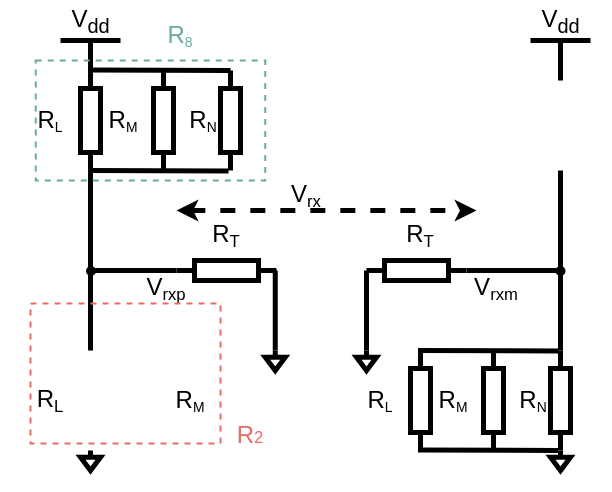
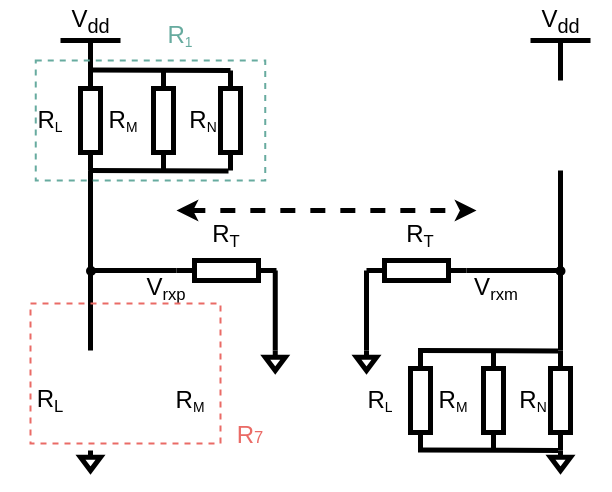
  <mxCell id="0" />
  <mxCell id="1" parent="0" />
  <mxCell id="2" value="" style="pointerEvents=1;verticalLabelPosition=bottom;shadow=0;dashed=0;align=center;html=1;verticalAlign=top;shape=mxgraph.electrical.resistors.resistor_1;direction=south;strokeWidth=5;" parent="1" vertex="1"><mxGeometry x="80" y="70" width="20" height="100" as="geometry" /></mxCell>
  <mxCell id="3" value="" style="pointerEvents=1;verticalLabelPosition=bottom;shadow=0;dashed=0;align=center;html=1;verticalAlign=top;shape=mxgraph.electrical.resistors.resistor_1;direction=west;strokeWidth=5;" parent="1" vertex="1"><mxGeometry x="176" y="260" width="100" height="20" as="geometry" /></mxCell>
  <mxCell id="4" value="" style="pointerEvents=1;verticalLabelPosition=bottom;shadow=0;dashed=0;align=center;html=1;verticalAlign=top;shape=mxgraph.electrical.resistors.resistor_1;direction=west;strokeWidth=5;" parent="1" vertex="1"><mxGeometry x="366" y="260" width="100" height="20" as="geometry" /></mxCell>
  <mxCell id="5" value="" style="endArrow=none;html=1;rounded=0;exitX=0;exitY=0.5;exitDx=0;exitDy=0;exitPerimeter=0;strokeWidth=5;" parent="1" edge="1"><mxGeometry width="50" height="50" relative="1" as="geometry"><mxPoint x="90" y="350" as="sourcePoint" /><mxPoint x="90" y="170" as="targetPoint" /></mxGeometry></mxCell>
  <mxCell id="6" value="" style="endArrow=none;html=1;rounded=0;exitX=0;exitY=0.5;exitDx=0;exitDy=0;exitPerimeter=0;strokeWidth=5;" parent="1" edge="1"><mxGeometry width="50" height="50" relative="1" as="geometry"><mxPoint x="560" y="350" as="sourcePoint" /><mxPoint x="560" y="170" as="targetPoint" /></mxGeometry></mxCell>
  <mxCell id="7" value="" style="endArrow=none;html=1;rounded=0;entryX=1;entryY=0.5;entryDx=0;entryDy=0;entryPerimeter=0;strokeWidth=5;" parent="1" target="3" edge="1"><mxGeometry width="50" height="50" relative="1" as="geometry"><mxPoint x="90" y="270" as="sourcePoint" /><mxPoint x="170" y="270" as="targetPoint" /></mxGeometry></mxCell>
  <mxCell id="8" value="" style="endArrow=none;html=1;rounded=0;strokeWidth=5;" parent="1" edge="1"><mxGeometry width="50" height="50" relative="1" as="geometry"><mxPoint x="466" y="269.99" as="sourcePoint" /><mxPoint x="560" y="270" as="targetPoint" /></mxGeometry></mxCell>
  <mxCell id="9" value="V&lt;sub&gt;dd&lt;/sub&gt;" style="verticalLabelPosition=top;verticalAlign=bottom;shape=mxgraph.electrical.signal_sources.vdd;shadow=0;dashed=0;align=center;strokeWidth=5;fontSize=24;html=1;flipV=1;" parent="1" vertex="1"><mxGeometry x="60" y="40" width="60" height="40" as="geometry" /></mxCell>
  <mxCell id="10" value="V&lt;sub&gt;dd&lt;/sub&gt;" style="verticalLabelPosition=top;verticalAlign=bottom;shape=mxgraph.electrical.signal_sources.vdd;shadow=0;dashed=0;align=center;strokeWidth=5;fontSize=24;html=1;flipV=1;" parent="1" vertex="1"><mxGeometry x="530" y="40" width="60" height="40" as="geometry" /></mxCell>
  <mxCell id="11" value="" style="pointerEvents=1;verticalLabelPosition=bottom;shadow=0;dashed=0;align=center;html=1;verticalAlign=top;shape=mxgraph.electrical.signal_sources.signal_ground;strokeWidth=5;" parent="1" vertex="1"><mxGeometry x="80" y="450" width="20" height="20" as="geometry" /></mxCell>
  <mxCell id="12" value="" style="pointerEvents=1;verticalLabelPosition=bottom;shadow=0;dashed=0;align=center;html=1;verticalAlign=top;shape=mxgraph.electrical.signal_sources.signal_ground;strokeWidth=5;" parent="1" vertex="1"><mxGeometry x="550" y="450" width="20" height="20" as="geometry" /></mxCell>
  <mxCell id="13" value="&lt;font style=&quot;font-size: 24px;&quot;&gt;R&lt;/font&gt;&lt;font style=&quot;font-size: 20px;&quot;&gt;&lt;sub&gt;L&lt;/sub&gt;&lt;/font&gt;" style="text;html=1;strokeColor=none;fillColor=none;align=center;verticalAlign=middle;whiteSpace=wrap;rounded=0;strokeWidth=5;" parent="1" vertex="1"><mxGeometry x="20" y="385" width="60" height="30" as="geometry" /></mxCell>
  <mxCell id="14" value="&lt;font style=&quot;&quot;&gt;&lt;font style=&quot;font-size: 24px;&quot;&gt;R&lt;/font&gt;&lt;font style=&quot;font-size: 16.667px;&quot;&gt;&lt;sub&gt;L&lt;/sub&gt;&lt;/font&gt;&lt;/font&gt;" style="text;html=1;strokeColor=none;fillColor=none;align=center;verticalAlign=middle;whiteSpace=wrap;rounded=0;strokeWidth=5;" parent="1" vertex="1"><mxGeometry x="20" y="105" width="60" height="30" as="geometry" /></mxCell>
  <mxCell id="15" value="&lt;font style=&quot;font-size: 24px;&quot;&gt;R&lt;/font&gt;&lt;font style=&quot;font-size: 20px;&quot;&gt;&lt;sub&gt;T&lt;/sub&gt;&lt;/font&gt;" style="text;html=1;strokeColor=none;fillColor=none;align=center;verticalAlign=middle;whiteSpace=wrap;rounded=0;strokeWidth=5;" parent="1" vertex="1"><mxGeometry x="196" y="220" width="60" height="30" as="geometry" /></mxCell>
  <mxCell id="16" value="&lt;font style=&quot;font-size: 24px;&quot;&gt;R&lt;/font&gt;&lt;font style=&quot;font-size: 20px;&quot;&gt;&lt;sub&gt;T&lt;/sub&gt;&lt;/font&gt;" style="text;html=1;strokeColor=none;fillColor=none;align=center;verticalAlign=middle;whiteSpace=wrap;rounded=0;strokeWidth=5;" parent="1" vertex="1"><mxGeometry x="390" y="220" width="60" height="30" as="geometry" /></mxCell>
  <mxCell id="17" value="&lt;font style=&quot;font-size: 24px;&quot;&gt;V&lt;/font&gt;&lt;font style=&quot;font-size: 20px;&quot;&gt;&lt;sub&gt;rxp&lt;/sub&gt;&lt;/font&gt;" style="text;html=1;strokeColor=none;fillColor=none;align=center;verticalAlign=middle;whiteSpace=wrap;rounded=0;strokeWidth=5;" parent="1" vertex="1"><mxGeometry x="136" y="273" width="60" height="30" as="geometry" /></mxCell>
  <mxCell id="18" value="&lt;font style=&quot;font-size: 24px;&quot;&gt;V&lt;/font&gt;&lt;font style=&quot;font-size: 20px;&quot;&gt;&lt;sub&gt;rxm&lt;/sub&gt;&lt;/font&gt;" style="text;html=1;strokeColor=none;fillColor=none;align=center;verticalAlign=middle;whiteSpace=wrap;rounded=0;strokeWidth=5;" parent="1" vertex="1"><mxGeometry x="466" y="273" width="60" height="30" as="geometry" /></mxCell>
  <mxCell id="19" value="" style="ellipse;whiteSpace=wrap;html=1;aspect=fixed;fontSize=24;strokeWidth=5;fillColor=#000000;" parent="1" vertex="1"><mxGeometry x="88" y="268" width="5" height="5" as="geometry" /></mxCell>
  <mxCell id="20" value="" style="ellipse;whiteSpace=wrap;html=1;aspect=fixed;fontSize=24;strokeWidth=5;fillColor=#000000;" parent="1" vertex="1"><mxGeometry x="557.5" y="268" width="5" height="5" as="geometry" /></mxCell>
  <mxCell id="21" value="" style="endArrow=classic;startArrow=classic;html=1;rounded=0;fontSize=24;strokeWidth=5;dashed=1;" parent="1" edge="1"><mxGeometry width="50" height="50" relative="1" as="geometry"><mxPoint x="176" y="210" as="sourcePoint" /><mxPoint x="476" y="210" as="targetPoint" /></mxGeometry></mxCell>
- <mxCell id="22" value="&lt;font style=&quot;font-size: 24px;&quot;&gt;V&lt;/font&gt;&lt;font style=&quot;font-size: 20px;&quot;&gt;&lt;sub&gt;rx&lt;/sub&gt;&lt;/font&gt;" style="text;html=1;strokeColor=none;fillColor=none;align=center;verticalAlign=middle;whiteSpace=wrap;rounded=0;strokeWidth=5;" parent="1" vertex="1"><mxGeometry x="276" y="180" width="60" height="30" as="geometry" /></mxCell>
  <mxCell id="23" value="&lt;font style=&quot;font-size: 24px;&quot;&gt;R&lt;/font&gt;&lt;font style=&quot;font-size: 16.667px;&quot;&gt;&lt;sub&gt;M&lt;/sub&gt;&lt;/font&gt;" style="text;html=1;strokeColor=none;fillColor=none;align=center;verticalAlign=middle;whiteSpace=wrap;rounded=0;strokeWidth=5;" parent="1" vertex="1"><mxGeometry x="160" y="385" width="60" height="30" as="geometry" /></mxCell>
  <mxCell id="24" value="" style="rounded=0;whiteSpace=wrap;html=1;fontSize=24;strokeWidth=2;fillColor=none;dashed=1;strokeColor=#67AB9F;" parent="1" vertex="1"><mxGeometry x="35.25" y="60" width="229.5" height="120" as="geometry" /></mxCell>
  <mxCell id="25" value="" style="rounded=0;whiteSpace=wrap;html=1;fontSize=24;strokeWidth=2;fillColor=none;dashed=1;strokeColor=#EA6B66;" parent="1" vertex="1"><mxGeometry x="30" y="303" width="190" height="140" as="geometry" /></mxCell>
- <mxCell id="26" value="&lt;font color=&quot;#67ab9f&quot;&gt;&lt;font style=&quot;font-size: 24px;&quot;&gt;R&lt;/font&gt;&lt;font style=&quot;font-size: 16.667px;&quot;&gt;&lt;sub&gt;8&lt;/sub&gt;&lt;/font&gt;&lt;/font&gt;" style="text;html=1;strokeColor=none;fillColor=none;align=center;verticalAlign=middle;whiteSpace=wrap;rounded=0;strokeWidth=5;" parent="1" vertex="1"><mxGeometry x="150" y="20" width="60" height="30" as="geometry" /></mxCell>
- <mxCell id="27" value="&lt;font color=&quot;#ea6b66&quot;&gt;&lt;font style=&quot;font-size: 24px;&quot;&gt;R&lt;/font&gt;&lt;font style=&quot;font-size: 16.667px;&quot;&gt;2&lt;/font&gt;&lt;/font&gt;" style="text;html=1;strokeColor=none;fillColor=none;align=center;verticalAlign=middle;whiteSpace=wrap;rounded=0;strokeWidth=5;" parent="1" vertex="1"><mxGeometry x="220" y="420" width="60" height="30" as="geometry" /></mxCell>
+ <mxCell id="26" value="&lt;font color=&quot;#67ab9f&quot;&gt;&lt;font style=&quot;font-size: 24px;&quot;&gt;R&lt;/font&gt;&lt;font style=&quot;font-size: 16.667px;&quot;&gt;&lt;sub&gt;1&lt;/sub&gt;&lt;/font&gt;&lt;/font&gt;" style="text;html=1;strokeColor=none;fillColor=none;align=center;verticalAlign=middle;whiteSpace=wrap;rounded=0;strokeWidth=5;" parent="1" vertex="1"><mxGeometry x="150" y="20" width="60" height="30" as="geometry" /></mxCell>
+ <mxCell id="27" value="&lt;font color=&quot;#ea6b66&quot;&gt;&lt;font style=&quot;font-size: 24px;&quot;&gt;R&lt;/font&gt;&lt;font style=&quot;font-size: 16.667px;&quot;&gt;7&lt;/font&gt;&lt;/font&gt;" style="text;html=1;strokeColor=none;fillColor=none;align=center;verticalAlign=middle;whiteSpace=wrap;rounded=0;strokeWidth=5;" parent="1" vertex="1"><mxGeometry x="220" y="420" width="60" height="30" as="geometry" /></mxCell>
  <mxCell id="28" value="" style="pointerEvents=1;verticalLabelPosition=bottom;shadow=0;dashed=0;align=center;html=1;verticalAlign=top;shape=mxgraph.electrical.resistors.resistor_1;direction=south;strokeWidth=5;" parent="1" vertex="1"><mxGeometry x="153" y="70" width="20" height="100" as="geometry" /></mxCell>
  <mxCell id="29" value="&lt;font style=&quot;&quot;&gt;&lt;font style=&quot;font-size: 24px;&quot;&gt;R&lt;/font&gt;&lt;font style=&quot;font-size: 16.667px;&quot;&gt;&lt;sub&gt;M&lt;/sub&gt;&lt;/font&gt;&lt;/font&gt;" style="text;html=1;strokeColor=none;fillColor=none;align=center;verticalAlign=middle;whiteSpace=wrap;rounded=0;strokeWidth=5;" parent="1" vertex="1"><mxGeometry x="93" y="105" width="60" height="30" as="geometry" /></mxCell>
  <mxCell id="30" value="" style="pointerEvents=1;verticalLabelPosition=bottom;shadow=0;dashed=0;align=center;html=1;verticalAlign=top;shape=mxgraph.electrical.resistors.resistor_1;direction=south;strokeWidth=5;" parent="1" vertex="1"><mxGeometry x="220" y="70" width="20" height="100" as="geometry" /></mxCell>
  <mxCell id="31" value="&lt;font style=&quot;&quot;&gt;&lt;font style=&quot;font-size: 24px;&quot;&gt;R&lt;/font&gt;&lt;font style=&quot;font-size: 16.667px;&quot;&gt;&lt;sub&gt;N&lt;/sub&gt;&lt;/font&gt;&lt;/font&gt;" style="text;html=1;strokeColor=none;fillColor=none;align=center;verticalAlign=middle;whiteSpace=wrap;rounded=0;strokeWidth=5;" parent="1" vertex="1"><mxGeometry x="173" y="105" width="60" height="30" as="geometry" /></mxCell>
  <mxCell id="32" value="" style="pointerEvents=1;verticalLabelPosition=bottom;shadow=0;dashed=0;align=center;html=1;verticalAlign=top;shape=mxgraph.electrical.resistors.resistor_1;direction=south;strokeWidth=5;" parent="1" vertex="1"><mxGeometry x="410" y="350" width="20" height="100" as="geometry" /></mxCell>
  <mxCell id="33" value="&lt;font style=&quot;&quot;&gt;&lt;font style=&quot;font-size: 24px;&quot;&gt;R&lt;/font&gt;&lt;font style=&quot;font-size: 16.667px;&quot;&gt;&lt;sub&gt;L&lt;/sub&gt;&lt;/font&gt;&lt;/font&gt;" style="text;html=1;strokeColor=none;fillColor=none;align=center;verticalAlign=middle;whiteSpace=wrap;rounded=0;strokeWidth=5;" parent="1" vertex="1"><mxGeometry x="350" y="385" width="60" height="30" as="geometry" /></mxCell>
  <mxCell id="34" value="" style="pointerEvents=1;verticalLabelPosition=bottom;shadow=0;dashed=0;align=center;html=1;verticalAlign=top;shape=mxgraph.electrical.resistors.resistor_1;direction=south;strokeWidth=5;" parent="1" vertex="1"><mxGeometry x="483" y="350" width="20" height="100" as="geometry" /></mxCell>
  <mxCell id="35" value="&lt;font style=&quot;&quot;&gt;&lt;font style=&quot;font-size: 24px;&quot;&gt;R&lt;/font&gt;&lt;font style=&quot;font-size: 16.667px;&quot;&gt;&lt;sub&gt;M&lt;/sub&gt;&lt;/font&gt;&lt;/font&gt;" style="text;html=1;strokeColor=none;fillColor=none;align=center;verticalAlign=middle;whiteSpace=wrap;rounded=0;strokeWidth=5;" parent="1" vertex="1"><mxGeometry x="423" y="385" width="60" height="30" as="geometry" /></mxCell>
  <mxCell id="36" value="" style="pointerEvents=1;verticalLabelPosition=bottom;shadow=0;dashed=0;align=center;html=1;verticalAlign=top;shape=mxgraph.electrical.resistors.resistor_1;direction=south;strokeWidth=5;" parent="1" vertex="1"><mxGeometry x="550" y="350" width="20" height="100" as="geometry" /></mxCell>
  <mxCell id="37" value="&lt;font style=&quot;&quot;&gt;&lt;font style=&quot;font-size: 24px;&quot;&gt;R&lt;/font&gt;&lt;font style=&quot;font-size: 16.667px;&quot;&gt;&lt;sub&gt;N&lt;/sub&gt;&lt;/font&gt;&lt;/font&gt;" style="text;html=1;strokeColor=none;fillColor=none;align=center;verticalAlign=middle;whiteSpace=wrap;rounded=0;strokeWidth=5;" parent="1" vertex="1"><mxGeometry x="503" y="385" width="60" height="30" as="geometry" /></mxCell>
  <mxCell id="38" value="" style="endArrow=none;html=1;rounded=0;strokeWidth=5;" parent="1" edge="1"><mxGeometry width="50" height="50" relative="1" as="geometry"><mxPoint x="90" y="69.6" as="sourcePoint" /><mxPoint x="230" y="70" as="targetPoint" /></mxGeometry></mxCell>
  <mxCell id="39" value="" style="endArrow=none;html=1;rounded=0;strokeWidth=5;" parent="1" edge="1"><mxGeometry width="50" height="50" relative="1" as="geometry"><mxPoint x="88" y="170" as="sourcePoint" /><mxPoint x="228" y="170.4" as="targetPoint" /></mxGeometry></mxCell>
  <mxCell id="40" value="" style="endArrow=none;html=1;rounded=0;strokeWidth=5;" parent="1" edge="1"><mxGeometry width="50" height="50" relative="1" as="geometry"><mxPoint x="417.5" y="350" as="sourcePoint" /><mxPoint x="557.5" y="350.4" as="targetPoint" /></mxGeometry></mxCell>
  <mxCell id="41" value="" style="endArrow=none;html=1;rounded=0;strokeWidth=5;" parent="1" edge="1"><mxGeometry width="50" height="50" relative="1" as="geometry"><mxPoint x="417.5" y="449.53" as="sourcePoint" /><mxPoint x="557.5" y="449.93" as="targetPoint" /></mxGeometry></mxCell>
  <mxCell id="42" value="" style="endArrow=none;html=1;rounded=0;strokeWidth=5;" edge="1" parent="1"><mxGeometry width="50" height="50" relative="1" as="geometry"><mxPoint x="366" y="270" as="sourcePoint" /><mxPoint x="366" y="350" as="targetPoint" /></mxGeometry></mxCell>
  <mxCell id="43" value="" style="pointerEvents=1;verticalLabelPosition=bottom;shadow=0;dashed=0;align=center;html=1;verticalAlign=top;shape=mxgraph.electrical.signal_sources.signal_ground;strokeWidth=5;" vertex="1" parent="1"><mxGeometry x="356" y="350" width="20" height="20" as="geometry" /></mxCell>
  <mxCell id="44" value="" style="endArrow=none;html=1;rounded=0;strokeWidth=5;" edge="1" parent="1"><mxGeometry width="50" height="50" relative="1" as="geometry"><mxPoint x="274.75" y="270" as="sourcePoint" /><mxPoint x="274.75" y="350" as="targetPoint" /></mxGeometry></mxCell>
  <mxCell id="45" value="" style="pointerEvents=1;verticalLabelPosition=bottom;shadow=0;dashed=0;align=center;html=1;verticalAlign=top;shape=mxgraph.electrical.signal_sources.signal_ground;strokeWidth=5;" vertex="1" parent="1"><mxGeometry x="264.75" y="350" width="20" height="20" as="geometry" /></mxCell>
